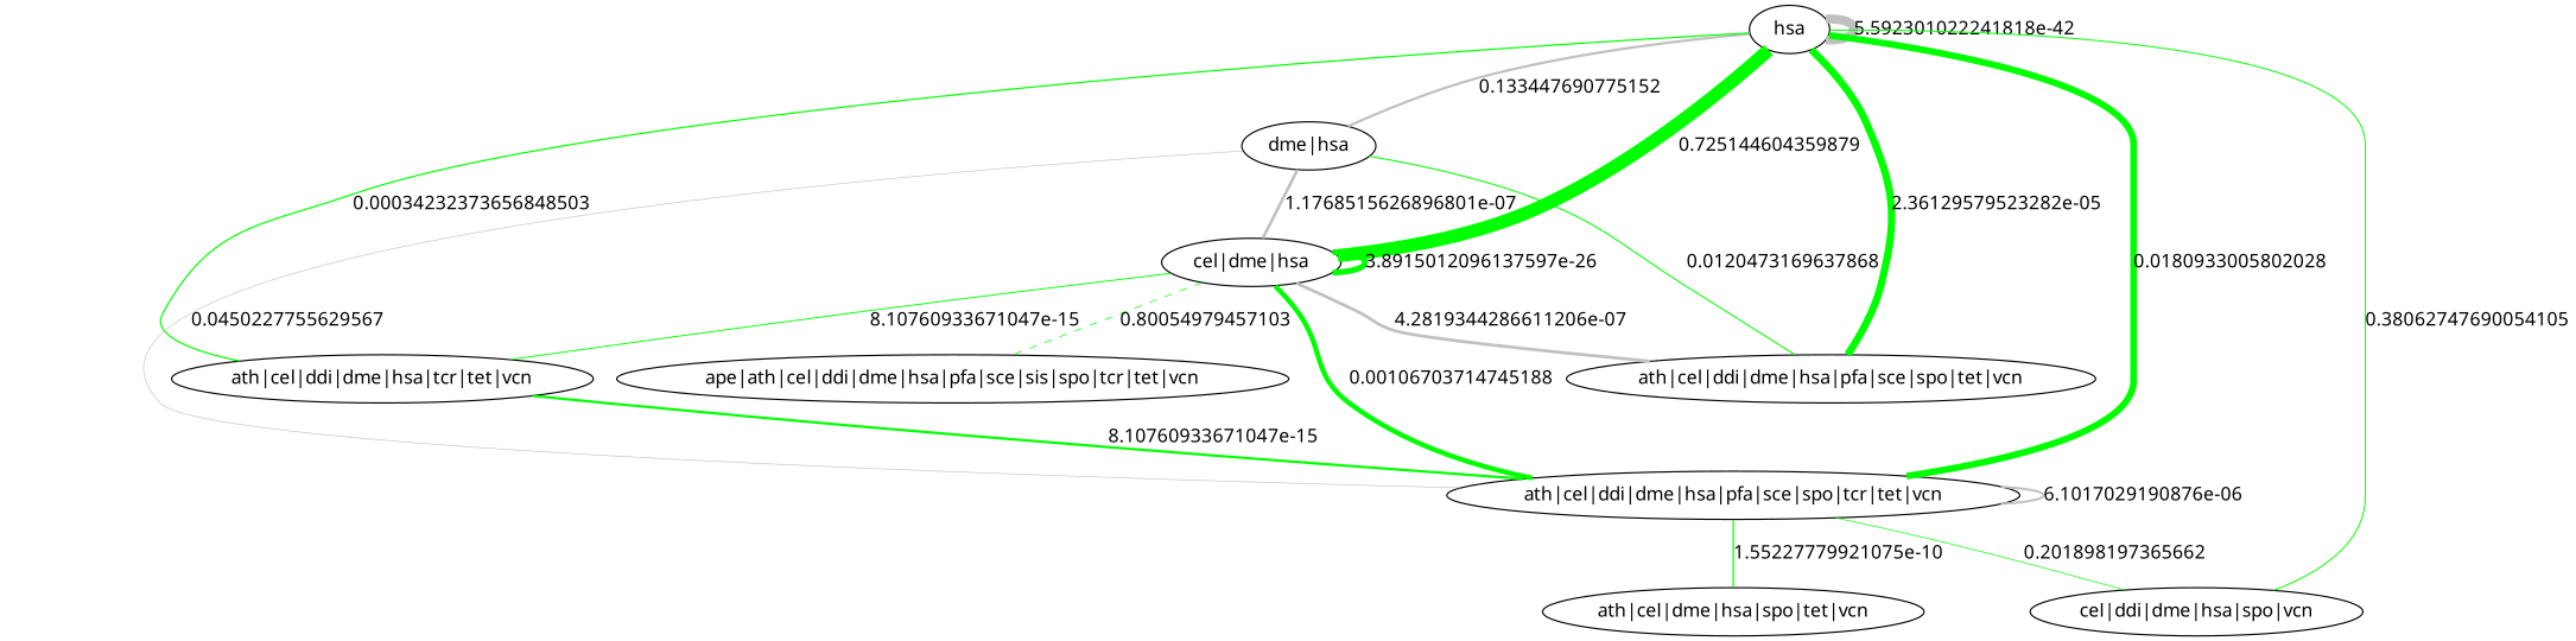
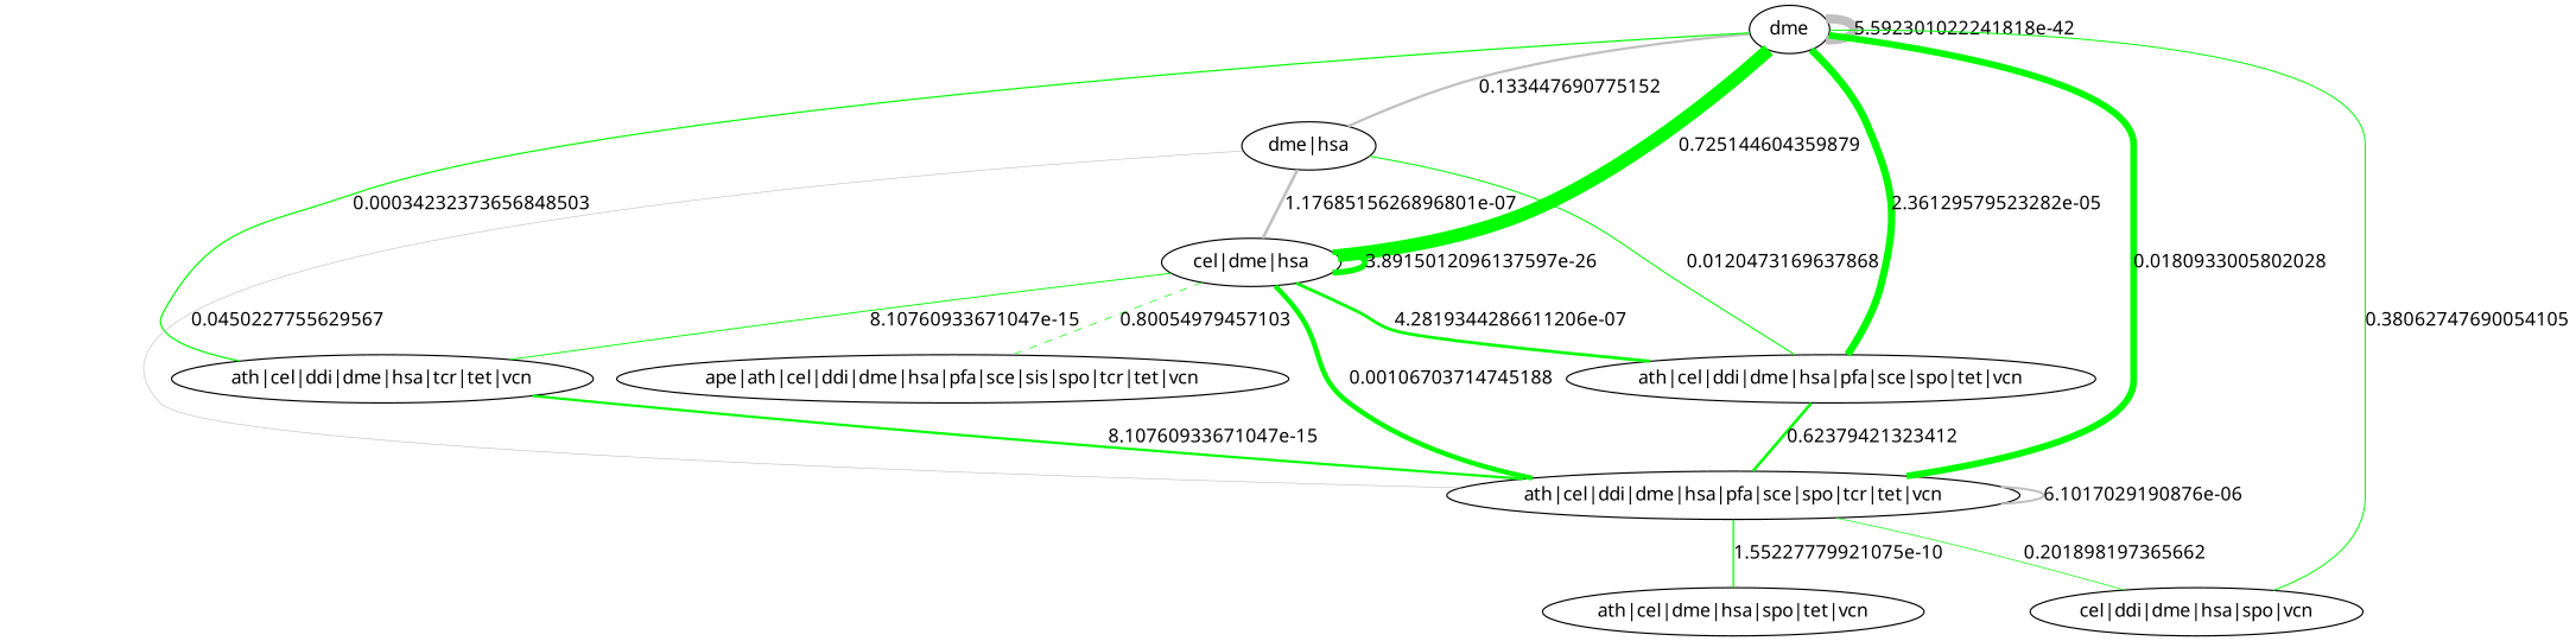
  graph {
    fontname="Noto Sans"
    node [fontname="Noto Sans"]
    edge [A="---------+--------" B="-+--+-++-++-+-++++" PROF_A="-+--+-++-++-+-++++" PROF_Q="---------+--------" color=green fontname="Noto Sans" style=solid taxa_A="ath|cel|ddi|dme|hsa|pfa|sce|spo|tcr|tet|vcn" taxa_Q=hsa taxonomy_A=eukar taxonomy_Q=eukar]
-   hsa
+   hsa [label=dme]
    "dme|hsa"
    "cel|dme|hsa"
    "ath|cel|ddi|dme|hsa|tcr|tet|vcn"
    "ath|cel|ddi|dme|hsa|pfa|sce|spo|tet|vcn"
    "ath|cel|ddi|dme|hsa|pfa|sce|spo|tcr|tet|vcn"
    "cel|ddi|dme|hsa|spo|vcn"
    "ape|ath|cel|ddi|dme|hsa|pfa|sce|sis|spo|tcr|tet|vcn"
    "ath|cel|dme|hsa|spo|tet|vcn"
    hsa -- hsa [B="---------+--------" PROF_A="---------+--------" color=grey expected_nab=506.2838 label="5.592301022241818e-42" nab=287 penwidth=6.841477949940406 taxa_A=hsa]
    hsa -- "dme|hsa" [B="-------+-+--------" PROF_A="-------+-+--------" color=grey expected_nab=68.2906 label=0.133447690775152 nab=79 penwidth=1.8831942789034564 taxa_A="dme|hsa"]
    hsa -- "cel|dme|hsa" [B="----+--+-+--------" PROF_A="----+--+-+--------" expected_nab=408.5153 label=0.725144604359879 nab=414 penwidth=9.868891537544696 taxa_A="cel|dme|hsa"]
    hsa -- "ath|cel|ddi|dme|hsa|tcr|tet|vcn" [B="-+--+-++-+-----+++" PROF_A="-+--+-++-+-----+++" expected_nab=67.0623 label=0.00034232373656848503 nab=43 penwidth=1.0250297973778308 taxa_A="ath|cel|ddi|dme|hsa|tcr|tet|vcn"]
    hsa -- "ath|cel|ddi|dme|hsa|pfa|sce|spo|tet|vcn" [B="-+--+-++-++-+-+-++" PROF_A="-+--+-++-++-+-+-++" expected_nab=182.5176 label="2.36129579523282e-05" nab=231 penwidth=5.506555423122765 taxa_A="ath|cel|ddi|dme|hsa|pfa|sce|spo|tet|vcn"]
    hsa -- "ath|cel|ddi|dme|hsa|pfa|sce|spo|tcr|tet|vcn" [expected_nab=238.5257 label=0.0180933005802028 nab=209 penwidth=4.98212157330155]
    hsa -- "cel|ddi|dme|hsa|spo|vcn" [A="----+-++-+----+--+" B="---------+--------" PROF_A="---------+--------" PROF_Q="----+-++-+----+--+" expected_nab=39.7952 label=0.38062747690054105 nab=35 penwidth=0.834326579261025 taxa_A=hsa taxa_Q="cel|ddi|dme|hsa|spo|vcn"]
    "dme|hsa" -- "cel|dme|hsa" [A="-------+-+--------" B="----+--+-+--------" PROF_A="----+--+-+--------" PROF_Q="-------+-+--------" color=grey expected_nab=55.103 label="1.1768515626896801e-07" nab=92 penwidth=2.1930870083432654 taxa_A="cel|dme|hsa" taxa_Q="dme|hsa"]
    "dme|hsa" -- "ath|cel|ddi|dme|hsa|pfa|sce|spo|tet|vcn" [A="-------+-+--------" B="-+--+-++-++-+-+-++" PROF_A="-+--+-++-++-+-+-++" PROF_Q="-------+-+--------" expected_nab=24.6191 label=0.0120473169637868 nab=37 penwidth=0.8820023837902267 taxa_A="ath|cel|ddi|dme|hsa|pfa|sce|spo|tet|vcn" taxa_Q="dme|hsa"]
    "dme|hsa" -- "ath|cel|ddi|dme|hsa|pfa|sce|spo|tcr|tet|vcn" [A="-------+-+--------" PROF_Q="-------+-+--------" color=grey expected_nab=32.1738 label=0.0450227755629567 nab=22 penwidth=0.5244338498212158 taxa_Q="dme|hsa"]
    "cel|dme|hsa" -- "cel|dme|hsa" [A="----+--+-+--------" B="----+--+-+--------" PROF_A="----+--+-+--------" PROF_Q="----+--+-+--------" expected_nab=329.6268 label="3.8915012096137597e-26" nab=185 penwidth=4.410011918951132 taxa_A="cel|dme|hsa" taxa_Q="cel|dme|hsa"]
    "cel|dme|hsa" -- "ath|cel|ddi|dme|hsa|tcr|tet|vcn" [A="----+--+-+--------" B="-+--+-++-+-----+++" PROF_A="-+--+-++-+-----+++" PROF_Q="----+--+-+--------" expected_nab=54.1119 label="8.10760933671047e-15" nab=33 penwidth=0.7866507747318237 taxa_A="ath|cel|ddi|dme|hsa|tcr|tet|vcn" taxa_Q="cel|dme|hsa"]
-   "cel|dme|hsa" -- "ath|cel|ddi|dme|hsa|pfa|sce|spo|tet|vcn" [A="----+--+-+--------" B="-+--+-++-++-+-+-++" PROF_A="-+--+-++-++-+-+-++" PROF_Q="----+--+-+--------" color=grey expected_nab=147.2716 label="4.2819344286611206e-07" nab=97 penwidth=2.312276519666269 taxa_A="ath|cel|ddi|dme|hsa|pfa|sce|spo|tet|vcn" taxa_Q="cel|dme|hsa"]
+   "cel|dme|hsa" -- "ath|cel|ddi|dme|hsa|pfa|sce|spo|tet|vcn" [A="----+--+-+--------" B="-+--+-++-++-+-+-++" PROF_A="-+--+-++-++-+-+-++" PROF_Q="----+--+-+--------" expected_nab=147.2716 label="4.2819344286611206e-07" nab=97 penwidth=2.312276519666269 taxa_A="ath|cel|ddi|dme|hsa|pfa|sce|spo|tet|vcn" taxa_Q="cel|dme|hsa"]
    "cel|dme|hsa" -- "ath|cel|ddi|dme|hsa|pfa|sce|spo|tcr|tet|vcn" [A="----+--+-+--------" PROF_Q="----+--+-+--------" expected_nab=192.46400000000003 label=0.00106703714745188 nab=155 penwidth=3.694874851013112 taxa_Q="cel|dme|hsa"]
    "cel|dme|hsa" -- "ape|ath|cel|ddi|dme|hsa|pfa|sce|sis|spo|tcr|tet|vcn" [A="----+--+-+--------" B="++--+-++-++-++++++" PROF_A="++--+-++-++-++++++" PROF_Q="----+--+-+--------" expected_nab=23.9837 label=0.80054979457103 nab=25 penwidth=0.5959475566150179 style=dashed taxa_A="ape|ath|cel|ddi|dme|hsa|pfa|sce|sis|spo|tcr|tet|vcn" taxa_Q="cel|dme|hsa" taxonomy_A=mixed]
    "ath|cel|ddi|dme|hsa|tcr|tet|vcn" -- "ath|cel|ddi|dme|hsa|pfa|sce|spo|tcr|tet|vcn" [A="-+--+-++-+-----+++" PROF_Q="-+--+-++-+-----+++" expected_nab=31.5951 label="8.10760933671047e-15" nab=78 penwidth=1.8593563766388561 taxa_Q="ath|cel|ddi|dme|hsa|tcr|tet|vcn"]
+   "ath|cel|ddi|dme|hsa|pfa|sce|spo|tet|vcn" -- "ath|cel|ddi|dme|hsa|pfa|sce|spo|tcr|tet|vcn" [A="-+--+-++-++-+-+-++" PROF_Q="-+--+-++-++-+-+-++" expected_nab=85.9896 label=0.62379421323412 nab=90 penwidth=2.1454112038140645 taxa_Q="ath|cel|ddi|dme|hsa|pfa|sce|spo|tet|vcn"]
    "ath|cel|ddi|dme|hsa|pfa|sce|spo|tcr|tet|vcn" -- "ath|cel|ddi|dme|hsa|pfa|sce|spo|tcr|tet|vcn" [A="-+--+-++-++-+-++++" PROF_Q="-+--+-++-++-+-++++" color=grey expected_nab=112.3768 label="6.1017029190876e-06" nab=72 penwidth=1.7163289630512515 taxa_Q="ath|cel|ddi|dme|hsa|pfa|sce|spo|tcr|tet|vcn"]
    "ath|cel|ddi|dme|hsa|pfa|sce|spo|tcr|tet|vcn" -- "cel|ddi|dme|hsa|spo|vcn" [A="----+-++-+----+--+" PROF_Q="----+-++-+----+--+" expected_nab=18.7487 label=0.201898197365662 nab=24 penwidth=0.5721096543504172 taxa_Q="cel|ddi|dme|hsa|spo|vcn"]
    "ath|cel|ddi|dme|hsa|pfa|sce|spo|tcr|tet|vcn" -- "ath|cel|dme|hsa|spo|tet|vcn" [A="-+--+--+-+----+-++" PROF_Q="-+--+--+-+----+-++" expected_nab=16.5498 label="1.55227779921075e-10" nab=45 penwidth=1.0727056019070322 taxa_Q="ath|cel|dme|hsa|spo|tet|vcn"]
  }
